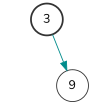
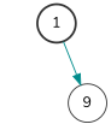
  strict digraph {
    ordering=out
    fontname=Nunito
    node [color="#333333" shape=circle fontname=Nunito]
    edge [color=DarkCyan fontname=Nunito]
-   3 [style=bold]
+   3 [style=bold label=1]
    "3L" [style=invis]
    9
    subgraph sub_1 {
      rank=same
      3
    }
    3 -> "3L" [style=invis]
    3 -> 9
  }
